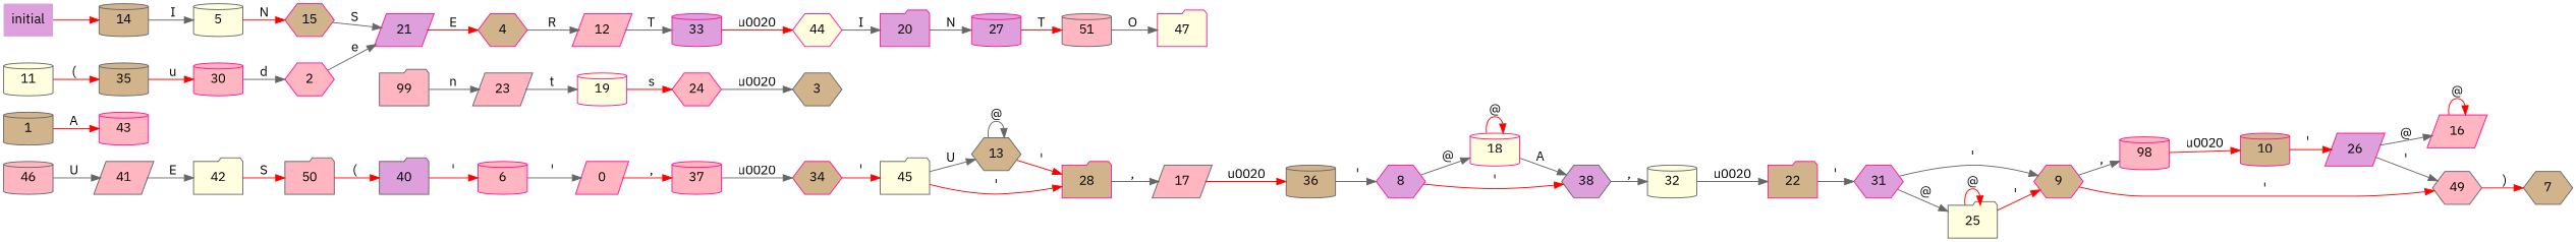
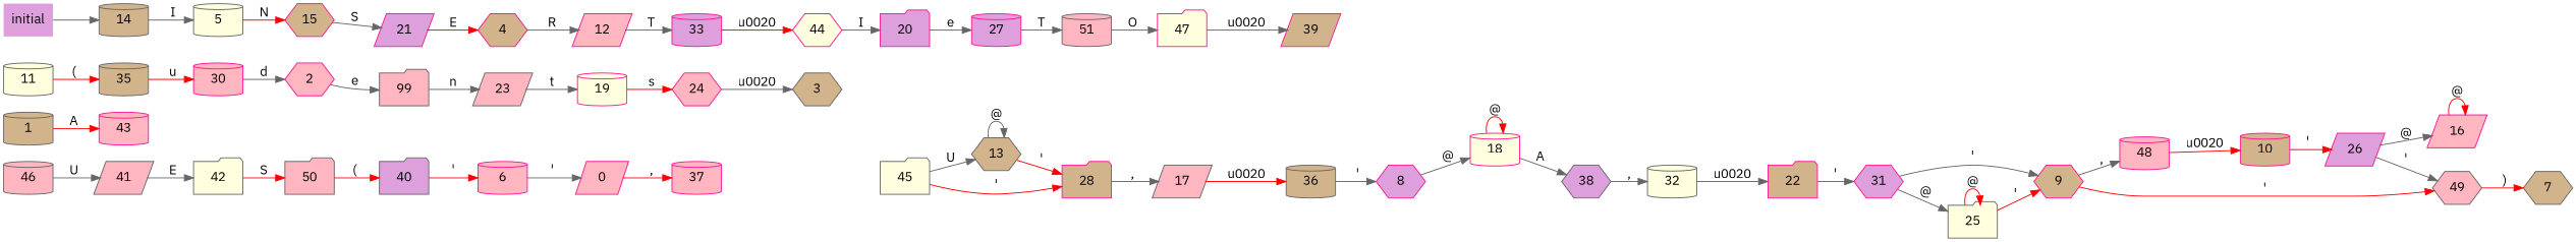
  digraph {
    fontname="IBM Plex Sans"
    rankdir=LR
    node [color=deeppink fillcolor=lightpink fontname="IBM Plex Sans" shape=cylinder style=filled]
    edge [color=gray40 fontname="IBM Plex Sans"]
    0 [shape=parallelogram]
    37
-   34 [fillcolor=tan shape=hexagon]
    45 [color=gray40 fillcolor=lightyellow shape=folder]
    1 [color=gray40 fillcolor=tan]
    43
    46 [color=gray40]
    41 [color=gray40 shape=parallelogram]
    2 [shape=hexagon]
    n10 [color=gray40 label=99 shape=folder]
    23 [color=gray40 shape=parallelogram]
    19 [fillcolor=lightyellow]
    3 [color=gray40 fillcolor=tan shape=hexagon]
    4 [fillcolor=tan shape=hexagon]
    12 [shape=parallelogram]
    33 [fillcolor=plum]
    44 [fillcolor=lightyellow shape=hexagon]
    5 [color=gray40 fillcolor=lightyellow]
    15 [fillcolor=tan shape=hexagon]
    21 [fillcolor=plum shape=parallelogram]
    6
    7 [color=gray40 fillcolor=tan shape=hexagon]
    8 [fillcolor=plum shape=hexagon]
    18 [fillcolor=lightyellow]
    38 [color=gray40 fillcolor=plum shape=hexagon]
    32 [color=gray40 fillcolor=lightyellow]
    22 [fillcolor=tan shape=folder]
    9 [fillcolor=tan shape=hexagon]
-   48 [label=98]
+   48
    49 [color=gray40 shape=hexagon]
    10 [fillcolor=tan]
    26 [fillcolor=plum shape=parallelogram]
    16 [shape=parallelogram]
    11 [color=gray40 fillcolor=lightyellow]
    35 [color=gray40 fillcolor=tan]
    30
    20 [fillcolor=plum shape=folder]
    13 [color=gray40 fillcolor=tan shape=hexagon]
    28 [fillcolor=tan shape=folder]
    17 [color=gray40 shape=parallelogram]
    36 [color=gray40 fillcolor=tan]
    14 [color=gray40 fillcolor=tan]
    initial [fillcolor=plum shape=plaintext]
    24 [shape=hexagon]
    27 [fillcolor=plum]
    51 [color=gray40]
    47 [fillcolor=lightyellow shape=folder]
    31 [fillcolor=plum shape=hexagon]
    25 [color=gray40 fillcolor=lightyellow shape=folder]
+   39 [fillcolor=tan shape=parallelogram]
    40 [color=gray40 fillcolor=plum shape=folder]
    42 [color=gray40 fillcolor=lightyellow shape=folder]
    50 [color=gray40 shape=folder]
    0 -> 37 [color=red label=","]
-   37 -> 34 [label="\u0020"]
-   34 -> 45 [color=red label="'"]
    45 -> 13 [label=U]
    45 -> 28 [color=red label="'"]
    1 -> 43 [color=red label=A]
    46 -> 41 [label=U]
    41 -> 42 [label=E]
-   2 -> 21 [label=e]
+   2 -> n10 [label=e]
    n10 -> 23 [label=n]
    23 -> 19 [label=t]
    19 -> 24 [color=red label=s]
    4 -> 12 [label=R]
    12 -> 33 [label=T]
    33 -> 44 [color=red label="\u0020"]
    44 -> 20 [label=I]
    5 -> 15 [color=red label=N]
    15 -> 21 [label=S]
    21 -> 4 [color=red label=E]
    6 -> 0 [label="'"]
    8 -> 18 [label="@"]
-   8 -> 38 [color=red label="'"]
    18 -> 18 [color=red label="@"]
    18 -> 38 [label=A]
    38 -> 32 [label=","]
    32 -> 22 [label="\u0020"]
    22 -> 31 [label="'"]
    9 -> 48 [label=","]
    9 -> 49 [color=red label="'"]
    48 -> 10 [color=red label="\u0020"]
    49 -> 7 [color=red label=")"]
    10 -> 26 [color=red label="'"]
    26 -> 49 [label="'"]
    26 -> 16 [label="@"]
    16 -> 16 [color=red label="@"]
    11 -> 35 [color=red label="("]
    35 -> 30 [color=red label=u]
    30 -> 2 [label=d]
-   20 -> 27 [label=N]
+   20 -> 27 [label=e]
    13 -> 13 [label="@"]
    13 -> 28 [color=red label="'"]
    28 -> 17 [label=","]
    17 -> 36 [color=red label="\u0020"]
    36 -> 8 [label="'"]
    14 -> 5 [label=I]
-   initial -> 14 [color=red]
+   initial -> 14
    24 -> 3 [label="\u0020"]
-   27 -> 51 [color=red label=T]
+   27 -> 51 [label=T]
    51 -> 47 [label=O]
+   47 -> 39 [label="\u0020"]
    31 -> 9 [label="'"]
    31 -> 25 [label="@"]
    25 -> 9 [color=red label="'"]
    25 -> 25 [color=red label="@"]
    40 -> 6 [color=red label="'"]
    42 -> 50 [color=red label=S]
    50 -> 40 [color=red label="("]
  }
